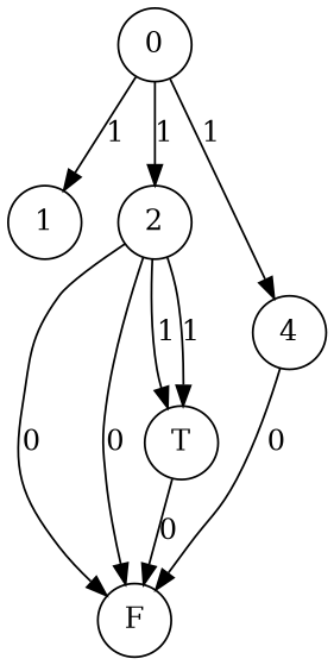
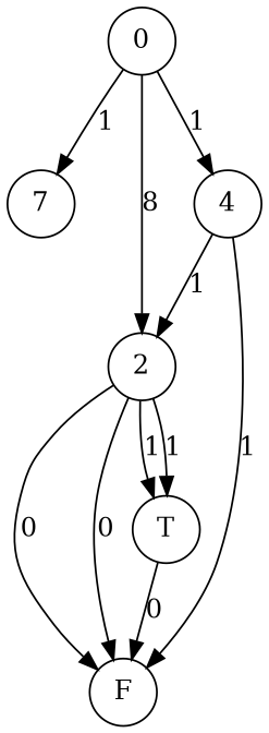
  digraph {
    rankdir=TB
    node [shape=circle]
    n1 [label=0]
-   n2 [label=1]
+   n2 [label=7]
    n3 [label=2]
    n4 [label=4]
    n5 [label=F]
    n6 [label=T]
    n1 -> n2 [label=1]
-   n1 -> n3 [label=1]
+   n1 -> n3 [label=8]
    n1 -> n4 [label=1]
    n3 -> n5 [label=0]
    n3 -> n5 [label=0]
    n3 -> n6 [label=1]
    n3 -> n6 [label=1]
-   n4 -> n5 [label=0]
+   n4 -> n3 [label=1]
+   n4 -> n5 [label=1]
    n6 -> n5 [label=0]
  }
